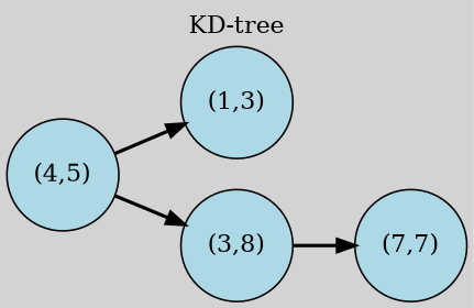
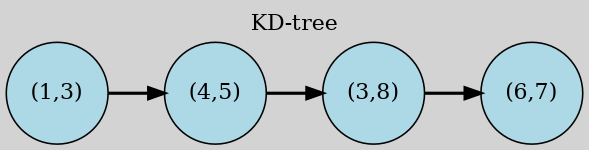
  digraph {
    bgcolor=lightgrey
    label="KD-tree"
    labeljust=c
    labelloc=t
    rankdir=LR
    node [fillcolor=lightblue shape=circle style=filled]
    edge [color=black penwidth=2]
    "(1,3)"
    "(4,5)"
    "(3,8)"
-   "(6,7)" [label="(7,7)"]
-   "(4,5)" -> "(1,3)"
+   "(6,7)"
+   "(1,3)" -> "(4,5)"
    "(4,5)" -> "(3,8)"
    "(3,8)" -> "(6,7)"
  }
